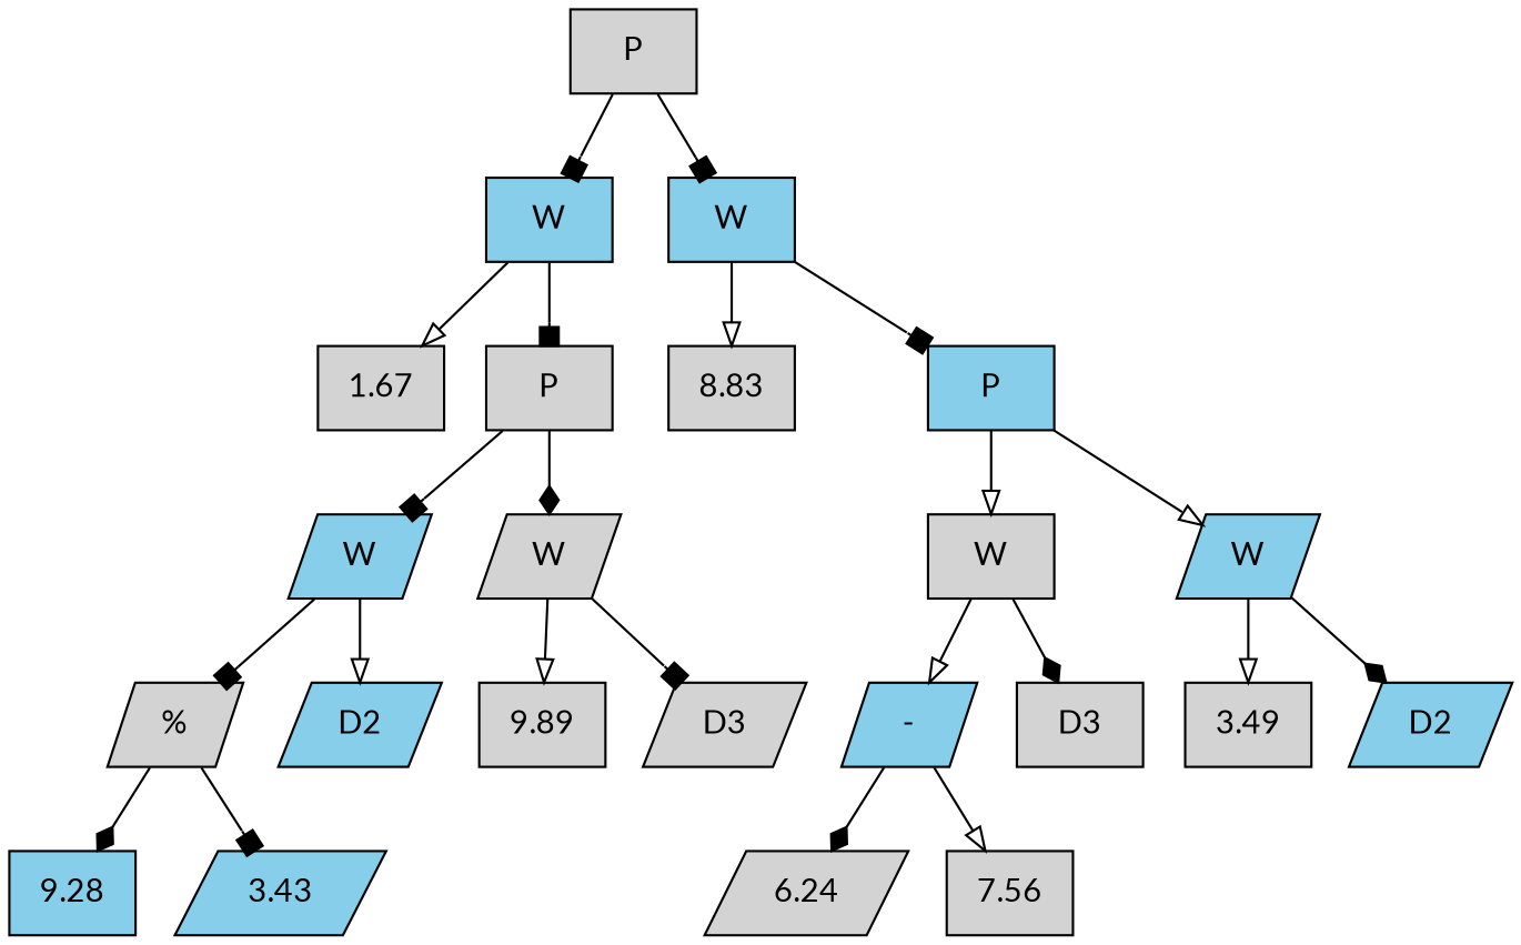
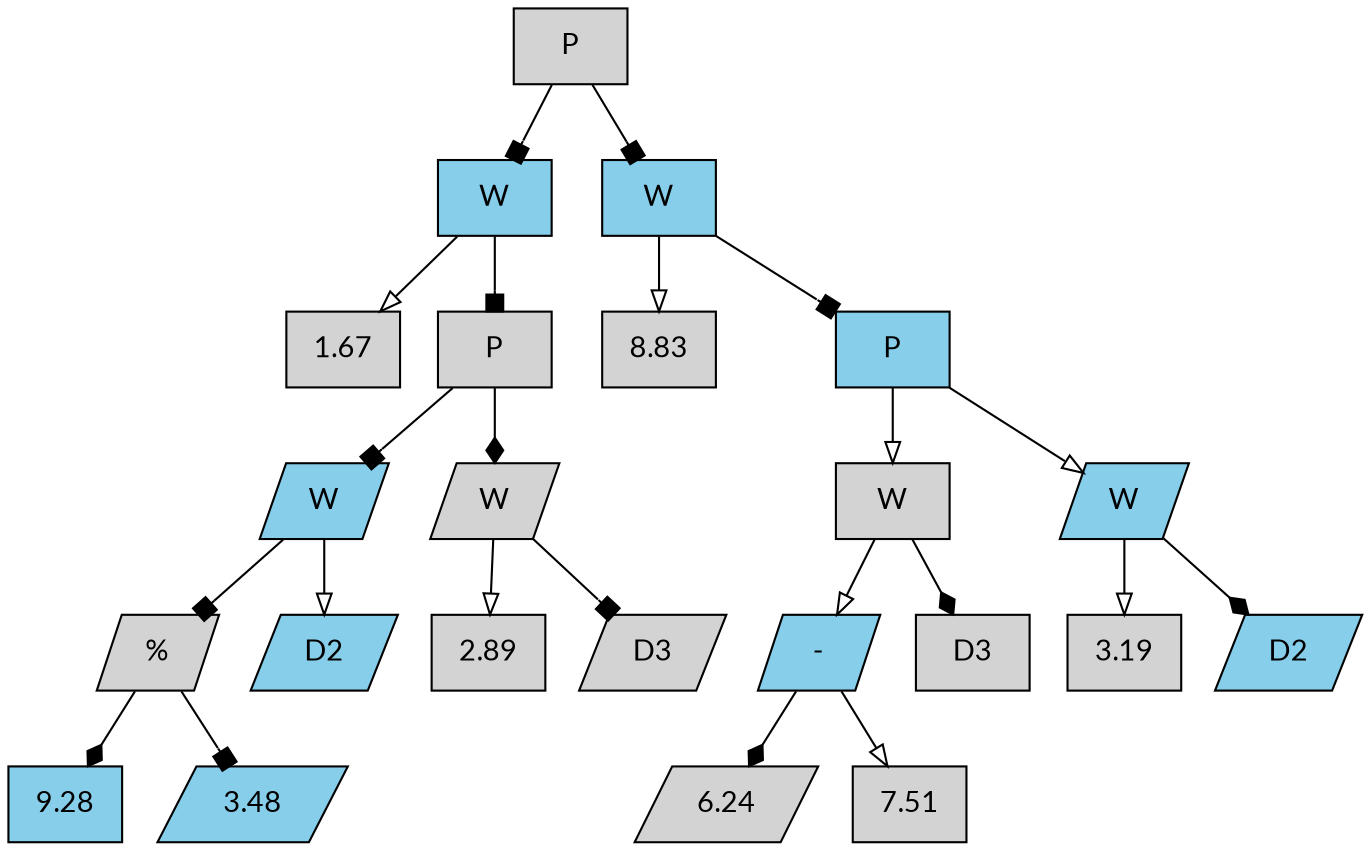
  digraph {
    fontname=Lato
    node [fillcolor=lightgrey fontname=Lato shape=box style=filled]
    edge [arrowhead=onormal fontname=Lato]
    n1 [label=P]
    n2 [fillcolor=skyblue label=W]
    n3 [fillcolor=skyblue label=W]
    n4 [label=1.67]
    n5 [label=P]
    n6 [label=8.83]
    n7 [fillcolor=skyblue label=P]
    n8 [fillcolor=skyblue label=W shape=parallelogram]
    n9 [label=W shape=parallelogram]
    n10 [label="%" shape=parallelogram]
    n11 [fillcolor=skyblue label=D2 shape=parallelogram]
-   n12 [label=9.89]
+   n12 [label=2.89]
    n13 [label=D3 shape=parallelogram]
    n14 [fillcolor=skyblue label=9.28]
-   n15 [fillcolor=skyblue label=3.43 shape=parallelogram]
+   n15 [fillcolor=skyblue label=3.48 shape=parallelogram]
    n16 [label=W]
    n17 [fillcolor=skyblue label=W shape=parallelogram]
    n18 [fillcolor=skyblue label="-" shape=parallelogram]
    n19 [label=D3]
-   n20 [label=3.49]
+   n20 [label=3.19]
    n21 [fillcolor=skyblue label=D2 shape=parallelogram]
    n22 [label=6.24 shape=parallelogram]
-   n23 [label=7.56]
+   n23 [label=7.51]
    n1 -> n2 [arrowhead=box]
    n1 -> n3 [arrowhead=box]
    n2 -> n4
    n2 -> n5 [arrowhead=box]
    n3 -> n6
    n3 -> n7 [arrowhead=box]
    n5 -> n8 [arrowhead=box]
    n5 -> n9 [arrowhead=diamond]
    n7 -> n16
    n7 -> n17
    n8 -> n10 [arrowhead=box]
    n8 -> n11
    n9 -> n12
    n9 -> n13 [arrowhead=box]
    n10 -> n14 [arrowhead=diamond]
    n10 -> n15 [arrowhead=box]
    n16 -> n18
    n16 -> n19 [arrowhead=diamond]
    n17 -> n20
    n17 -> n21 [arrowhead=diamond]
    n18 -> n22 [arrowhead=diamond]
    n18 -> n23
  }
